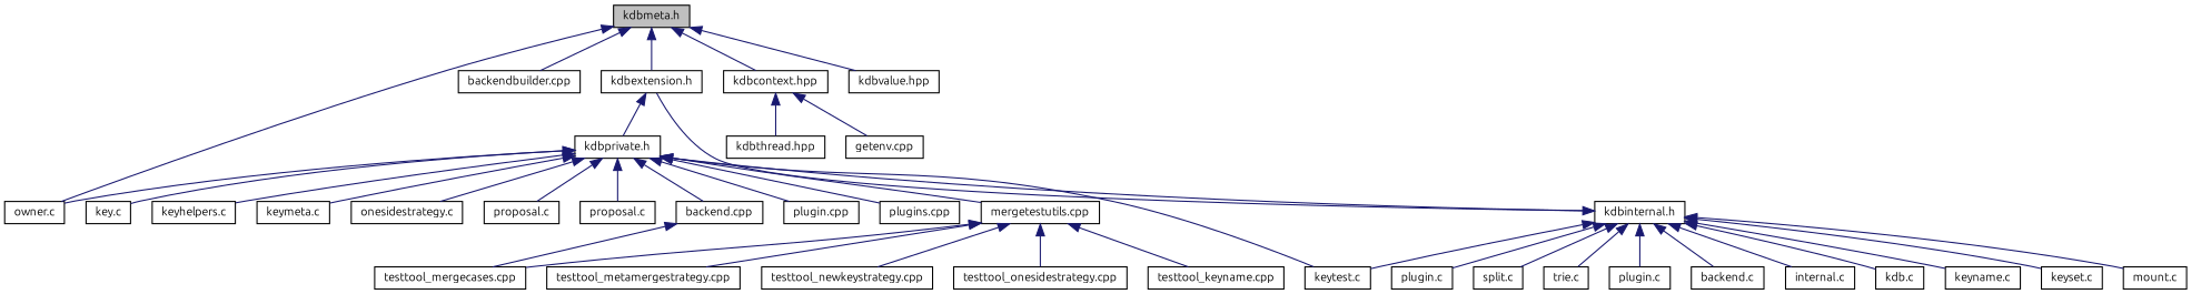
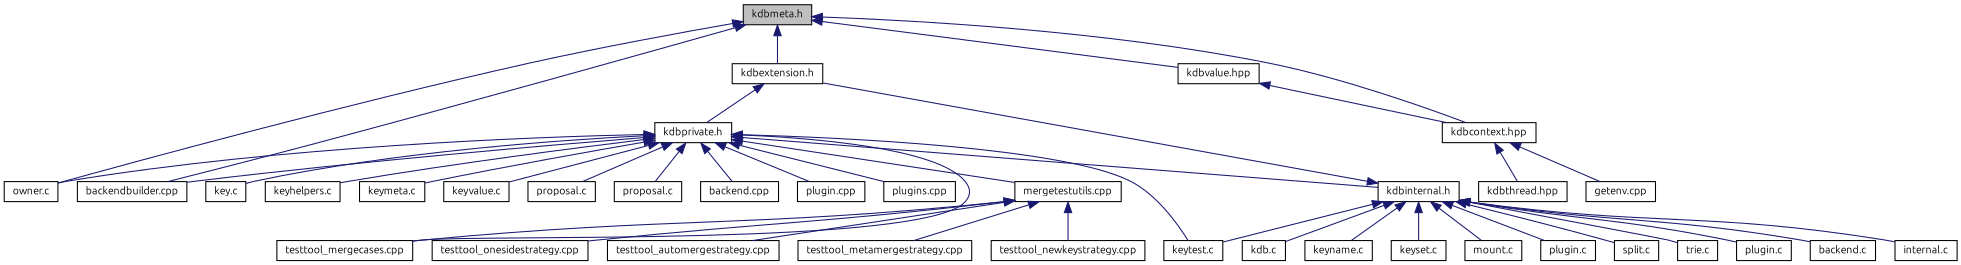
  digraph {
    fontname=Ubuntu
    node [color=black fillcolor=white fontname=Ubuntu fontsize=10 shape=record style=filled]
    edge [color=midnightblue dir=back fontname=Ubuntu fontsize=10 labelfontname=Helvetica labelfontsize=10 style=solid]
    n1 [fillcolor=grey75 fontcolor=black height=0.2 label="kdbmeta.h" width=0.4]
    n2 [height=0.2 label="owner.c" width=0.4]
    n3 [height=0.2 label="backendbuilder.cpp" width=0.4]
    n4 [height=0.2 label="kdbextension.h" width=0.4]
    n5 [height=0.2 label="kdbcontext.hpp" width=0.4]
    n6 [height=0.2 label="kdbvalue.hpp" width=0.4]
    n7 [height=0.2 label="kdbprivate.h" width=0.4]
    n8 [height=0.2 label="getenv.cpp" width=0.4]
    n9 [height=0.2 label="kdbthread.hpp" width=0.4]
    n10 [height=0.2 label="kdbinternal.h" width=0.4]
    n11 [height=0.2 label="backend.c" width=0.4]
    n12 [height=0.2 label="internal.c" width=0.4]
    n13 [height=0.2 label="kdb.c" width=0.4]
    n14 [height=0.2 label="keyname.c" width=0.4]
    n15 [height=0.2 label="keyset.c" width=0.4]
    n16 [height=0.2 label="keytest.c" width=0.4]
    n17 [height=0.2 label="mount.c" width=0.4]
    n18 [height=0.2 label="plugin.c" width=0.4]
    n19 [height=0.2 label="split.c" width=0.4]
    n20 [height=0.2 label="trie.c" width=0.4]
    n21 [height=0.2 label="plugin.c" width=0.4]
    n22 [height=0.2 label="key.c" width=0.4]
    n23 [height=0.2 label="keyhelpers.c" width=0.4]
    n24 [height=0.2 label="keymeta.c" width=0.4]
-   n25 [height=0.2 label="onesidestrategy.c" width=0.4]
+   n25 [height=0.2 label="keyvalue.c" width=0.4]
    n26 [height=0.2 label="proposal.c" width=0.4]
    n27 [height=0.2 label="proposal.c" width=0.4]
    n28 [height=0.2 label="backend.cpp" width=0.4]
    n29 [height=0.2 label="plugin.cpp" width=0.4]
    n30 [height=0.2 label="plugins.cpp" width=0.4]
    n31 [height=0.2 label="mergetestutils.cpp" width=0.4]
    n32 [height=0.2 label="testtool_mergecases.cpp" width=0.4]
-   n33 [height=0.2 label="testtool_keyname.cpp" width=0.4]
+   n33 [height=0.2 label="testtool_automergestrategy.cpp" width=0.4]
    n34 [height=0.2 label="testtool_metamergestrategy.cpp" width=0.4]
    n35 [height=0.2 label="testtool_newkeystrategy.cpp" width=0.4]
    n36 [height=0.2 label="testtool_onesidestrategy.cpp" width=0.4]
    n1 -> n2
    n1 -> n3
    n1 -> n4
    n1 -> n5
    n1 -> n6
    n4 -> n7
    n5 -> n8
    n5 -> n9
+   n6 -> n5
    n7 -> n2
+   n7 -> n3
    n7 -> n10
    n7 -> n16
    n7 -> n22
    n7 -> n23
    n7 -> n24
    n7 -> n25
    n7 -> n26
    n7 -> n27
    n7 -> n28
    n7 -> n29
    n7 -> n30
    n7 -> n31
-   n28 -> n32
+   n7 -> n32
    n10 -> n4
    n10 -> n11
    n10 -> n12
    n10 -> n13
    n10 -> n14
    n10 -> n15
    n10 -> n16
    n10 -> n17
    n10 -> n18
    n10 -> n19
    n10 -> n20
    n10 -> n21
    n31 -> n32
    n31 -> n33
    n31 -> n34
    n31 -> n35
    n31 -> n36
  }
